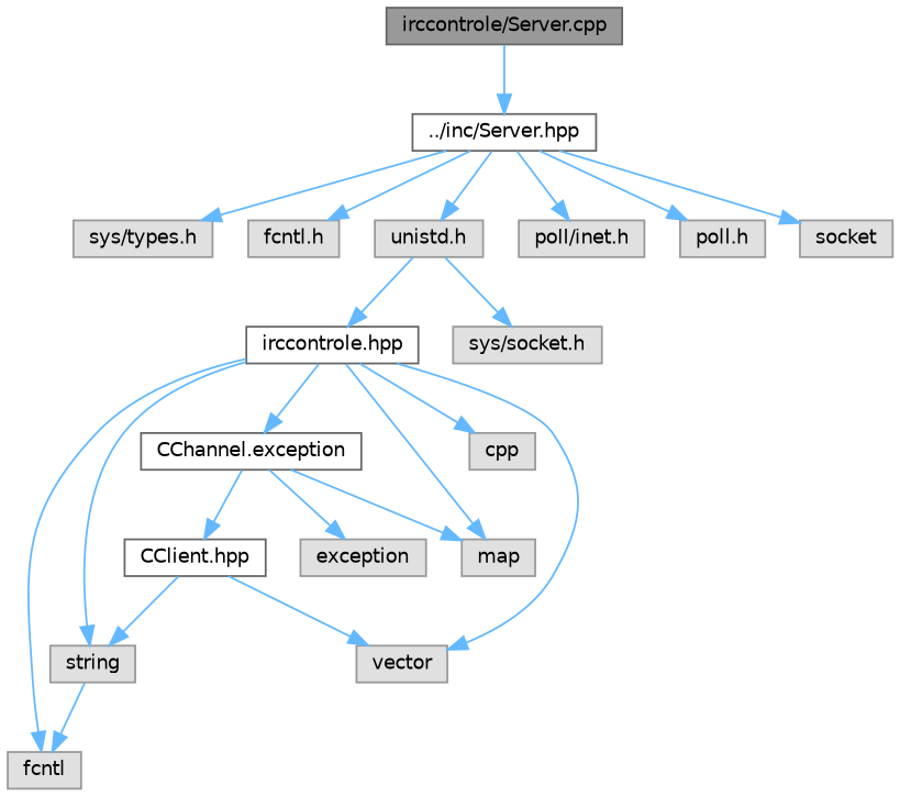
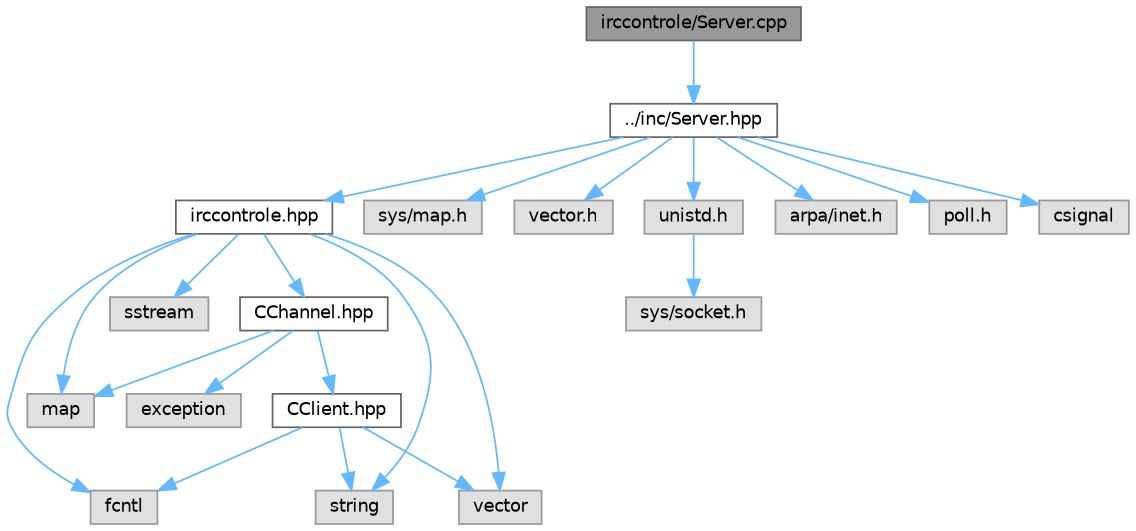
  digraph {
    node [color=grey60 fillcolor="#E0E0E0" fontname=Helvetica fontsize=10 shape=box style=filled]
    edge [color=steelblue1 fontname=Helvetica fontsize=10 labelfontname=Helvetica labelfontsize=10 style=solid]
    n1 [color=gray40 fillcolor=grey60 fontcolor=black height=0.2 label="irccontrole/Server.cpp" width=0.4]
    n2 [color=grey40 fillcolor=white height=0.2 label="../inc/Server.hpp" width=0.4]
    n3 [color=grey40 fillcolor=white height=0.2 label="irccontrole.hpp" width=0.4]
-   n4 [height=0.2 label="sys/types.h" width=0.4]
-   n5 [height=0.2 label="fcntl.h" width=0.4]
+   n4 [height=0.2 label="sys/map.h" width=0.4]
+   n5 [height=0.2 label="vector.h" width=0.4]
    n6 [height=0.2 label="unistd.h" width=0.4]
-   n7 [height=0.2 label="poll/inet.h" width=0.4]
+   n7 [height=0.2 label="arpa/inet.h" width=0.4]
    n8 [height=0.2 label="poll.h" width=0.4]
-   n9 [height=0.2 label=socket width=0.4]
+   n9 [height=0.2 label=csignal width=0.4]
    n10 [height=0.2 label=fcntl width=0.4]
    n11 [height=0.2 label=string width=0.4]
    n12 [height=0.2 label=vector width=0.4]
    n13 [height=0.2 label=map width=0.4]
-   n14 [height=0.2 label=cpp width=0.4]
-   n15 [color=grey40 fillcolor=white height=0.2 label="CChannel.exception" width=0.4]
+   n14 [height=0.2 label=sstream width=0.4]
+   n15 [color=grey40 fillcolor=white height=0.2 label="CChannel.hpp" width=0.4]
    n16 [height=0.2 label="sys/socket.h" width=0.4]
    n17 [height=0.2 label=exception width=0.4]
    n18 [color=grey40 fillcolor=white height=0.2 label="CClient.hpp" width=0.4]
    n1 -> n2
-   n6 -> n3
+   n2 -> n3
    n2 -> n4
    n2 -> n5
    n2 -> n6
    n2 -> n7
    n2 -> n8
    n2 -> n9
    n3 -> n10
    n3 -> n11
    n3 -> n12
    n3 -> n13
    n3 -> n14
    n3 -> n15
    n6 -> n16
    n15 -> n13
    n15 -> n17
    n15 -> n18
-   n11 -> n10
+   n18 -> n10
    n18 -> n11
    n18 -> n12
  }
